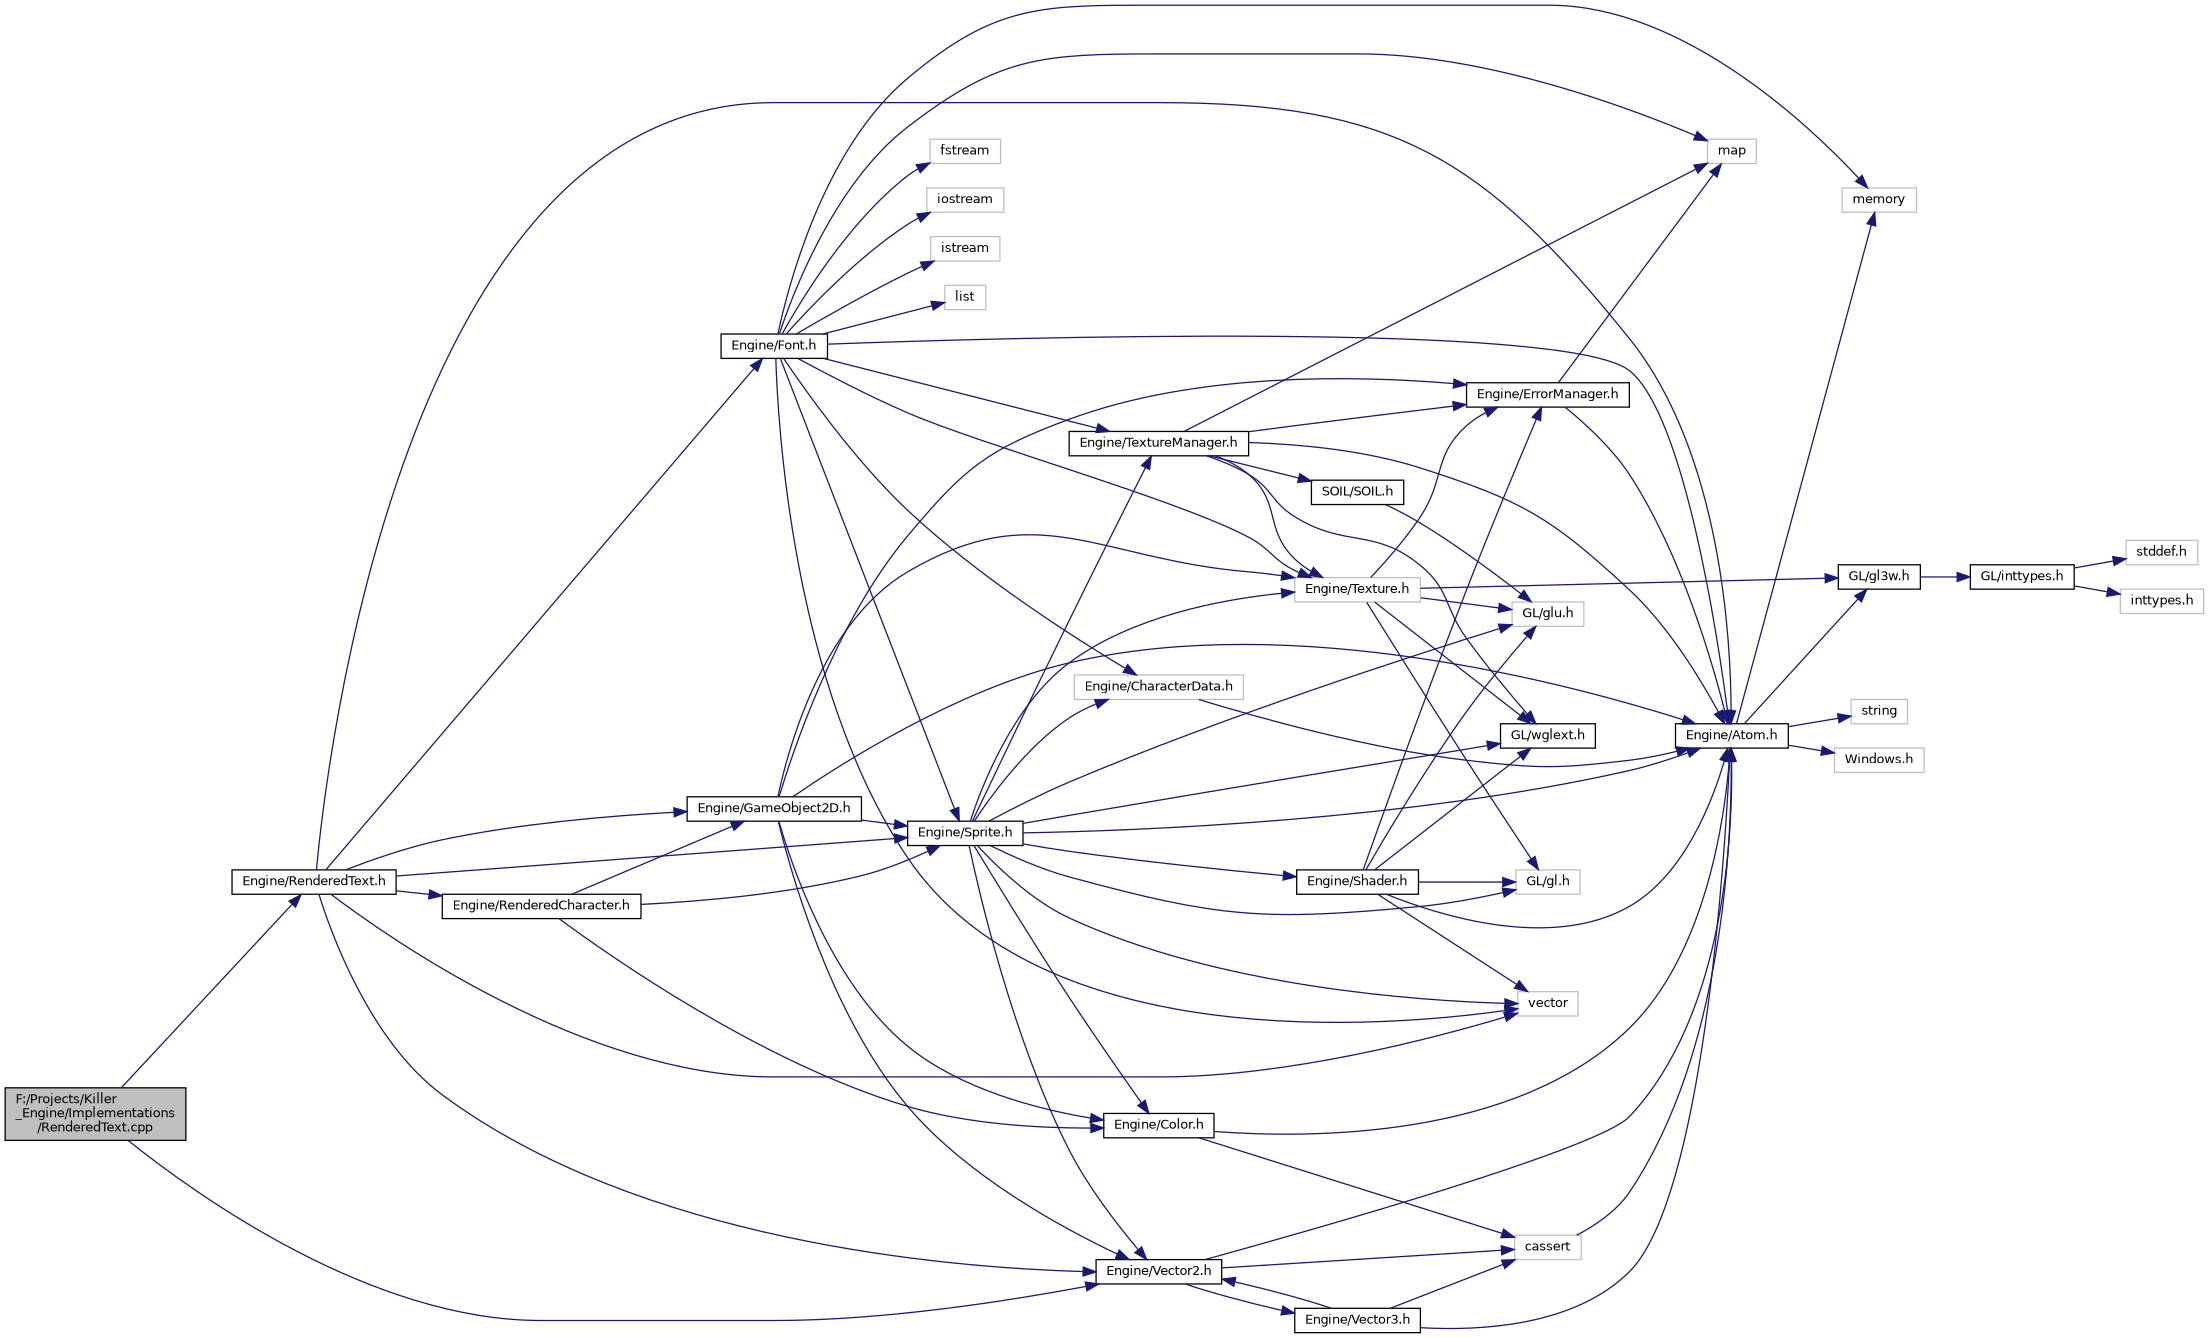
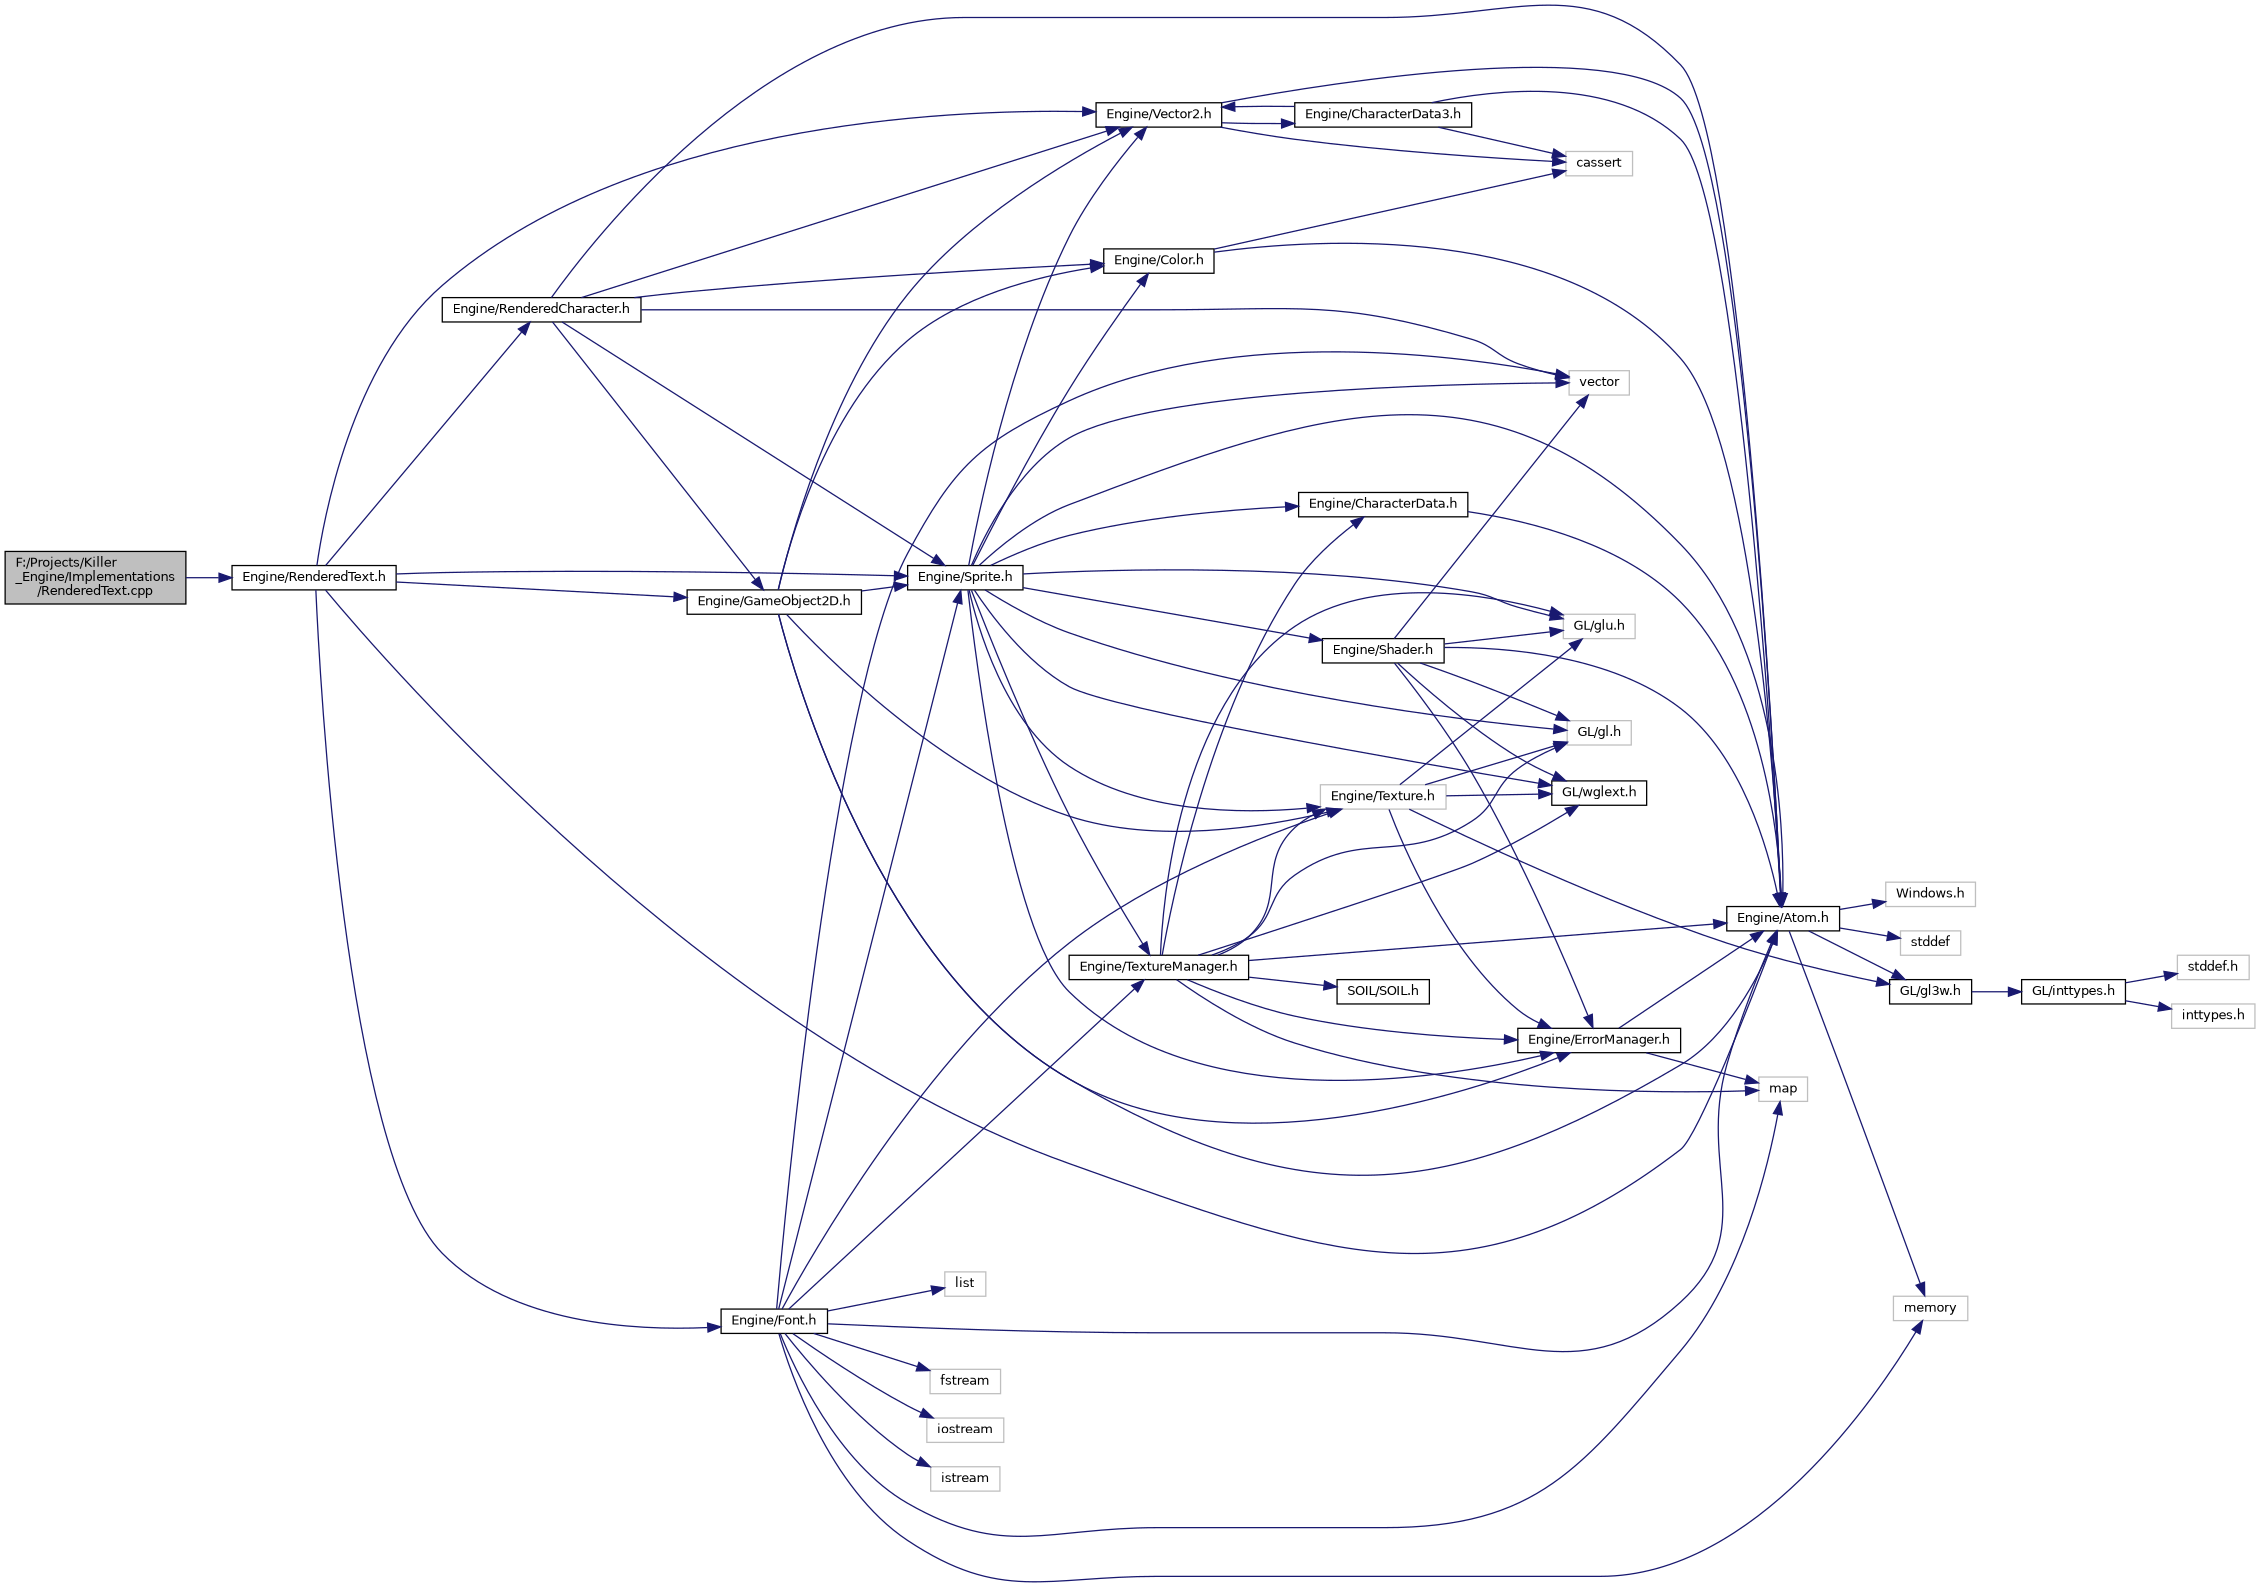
  digraph {
    rankdir=LR
    node [color=black fillcolor=white fontname=Helvetica fontsize=10 shape=record style=filled]
    edge [color=midnightblue fontname=Helvetica fontsize=10 labelfontname=Helvetica labelfontsize=10 style=solid]
    n1 [fillcolor=grey75 fontcolor=black height=0.2 label="F:/Projects/Killer\l_Engine/Implementations\l/RenderedText.cpp" width=0.4]
    n2 [height=0.2 label="Engine/RenderedText.h" width=0.4]
    n3 [height=0.2 label="Engine/Atom.h" width=0.4]
    n4 [height=0.2 label="Engine/GameObject2D.h" width=0.4]
    n5 [height=0.2 label="Engine/Sprite.h" width=0.4]
    n6 [height=0.2 label="Engine/Vector2.h" width=0.4]
    n7 [color=grey75 height=0.2 label=vector width=0.4]
    n8 [height=0.2 label="Engine/Font.h" width=0.4]
    n9 [height=0.2 label="Engine/RenderedCharacter.h" width=0.4]
    n10 [color=grey75 height=0.2 label="Windows.h" width=0.4]
    n11 [height=0.2 label="GL/gl3w.h" width=0.4]
-   n12 [color=grey75 height=0.2 label=string width=0.4]
+   n12 [color=grey75 height=0.2 label=stddef width=0.4]
    n13 [color=grey75 height=0.2 label=memory width=0.4]
    n14 [color=grey75 height=0.2 label="Engine/Texture.h" width=0.4]
    n15 [height=0.2 label="Engine/ErrorManager.h" width=0.4]
    n16 [height=0.2 label="Engine/Color.h" width=0.4]
    n17 [color=grey75 height=0.2 label="GL/gl.h" width=0.4]
    n18 [color=grey75 height=0.2 label="GL/glu.h" width=0.4]
    n19 [height=0.2 label="GL/wglext.h" width=0.4]
    n20 [height=0.2 label="Engine/TextureManager.h" width=0.4]
-   n21 [color=grey75 height=0.2 label="Engine/CharacterData.h" width=0.4]
+   n21 [height=0.2 label="Engine/CharacterData.h" width=0.4]
    n22 [height=0.2 label="Engine/Shader.h" width=0.4]
-   n23 [height=0.2 label="Engine/Vector3.h" width=0.4]
+   n23 [height=0.2 label="Engine/CharacterData3.h" width=0.4]
    n24 [color=grey75 height=0.2 label=cassert width=0.4]
    n25 [color=grey75 height=0.2 label=map width=0.4]
    n26 [color=grey75 height=0.2 label=fstream width=0.4]
    n27 [color=grey75 height=0.2 label=iostream width=0.4]
    n28 [color=grey75 height=0.2 label=istream width=0.4]
    n29 [color=grey75 height=0.2 label=list width=0.4]
    n30 [height=0.2 label="GL/inttypes.h" width=0.4]
    n31 [color=grey75 height=0.2 label="stddef.h" width=0.4]
    n32 [color=grey75 height=0.2 label="inttypes.h" width=0.4]
    n33 [height=0.2 label="SOIL/SOIL.h" width=0.4]
    n1 -> n2
    n2 -> n3
    n2 -> n4
    n2 -> n5
    n2 -> n6
-   n2 -> n7
+   n9 -> n7
    n2 -> n8
    n2 -> n9
    n3 -> n10
    n3 -> n11
    n3 -> n12
    n3 -> n13
    n4 -> n3
    n4 -> n5
    n4 -> n6
    n4 -> n14
    n4 -> n15
    n4 -> n16
    n5 -> n3
    n5 -> n6
    n5 -> n7
    n5 -> n14
+   n5 -> n15
    n5 -> n16
    n5 -> n17
    n5 -> n18
    n5 -> n19
    n5 -> n20
    n5 -> n21
    n5 -> n22
    n6 -> n3
    n6 -> n23
    n6 -> n24
    n8 -> n3
    n8 -> n5
    n8 -> n7
    n8 -> n13
    n8 -> n14
    n8 -> n20
-   n8 -> n21
+   n20 -> n21
    n8 -> n25
    n8 -> n26
    n8 -> n27
    n8 -> n28
    n8 -> n29
-   n24 -> n3
+   n9 -> n3
    n9 -> n4
    n9 -> n5
-   n1 -> n6
+   n9 -> n6
    n9 -> n16
    n11 -> n30
    n14 -> n11
    n14 -> n15
    n14 -> n17
    n14 -> n18
    n14 -> n19
    n15 -> n3
    n15 -> n25
    n16 -> n3
    n16 -> n24
    n20 -> n3
    n20 -> n14
    n20 -> n15
-   n33 -> n18
+   n20 -> n17
+   n20 -> n18
    n20 -> n19
    n20 -> n25
    n20 -> n33
    n21 -> n3
    n22 -> n3
    n22 -> n7
    n22 -> n15
    n22 -> n17
    n22 -> n18
    n22 -> n19
    n23 -> n3
    n23 -> n6
    n23 -> n24
    n30 -> n31
    n30 -> n32
  }
